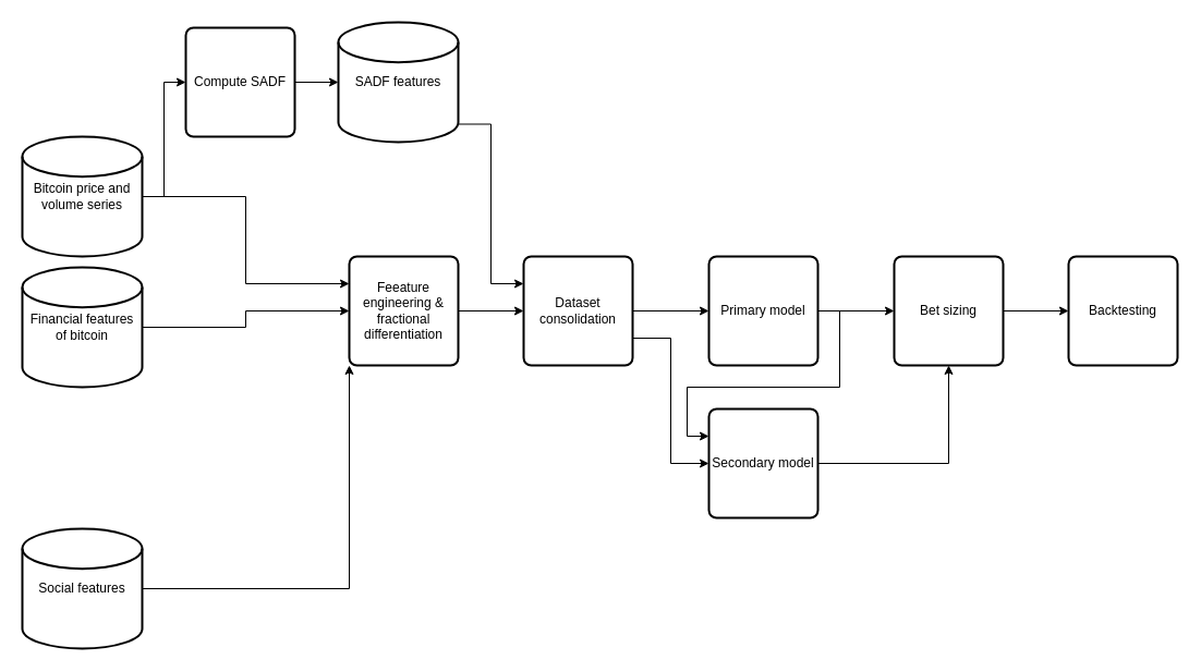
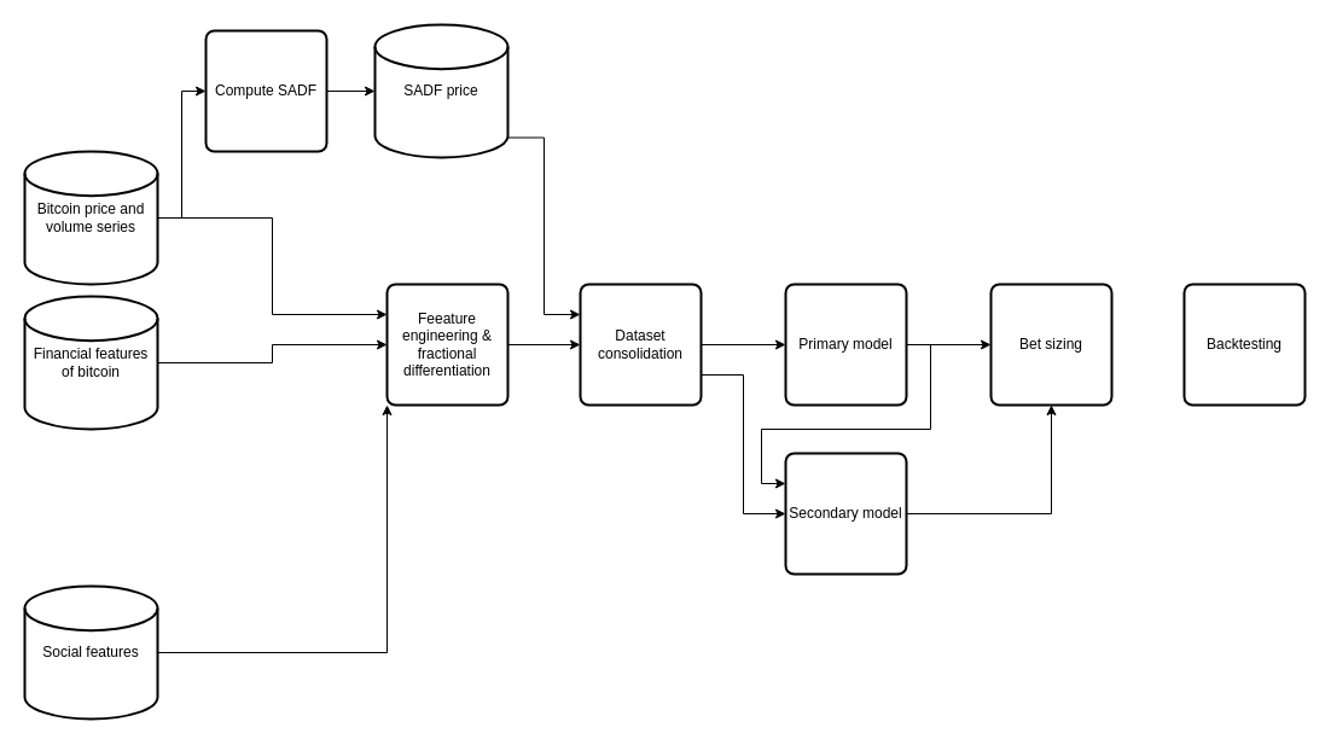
  <mxCell id="0" />
  <mxCell id="1" parent="0" />
  <mxCell id="2" style="edgeStyle=orthogonalEdgeStyle;rounded=0;orthogonalLoop=1;jettySize=auto;html=1;exitX=1;exitY=0.5;exitDx=0;exitDy=0;exitPerimeter=0;entryX=0;entryY=0.5;entryDx=0;entryDy=0;" edge="1" parent="1" source="4" target="12"><mxGeometry relative="1" as="geometry" /></mxCell>
  <mxCell id="3" style="edgeStyle=orthogonalEdgeStyle;rounded=0;orthogonalLoop=1;jettySize=auto;html=1;exitX=1;exitY=0.5;exitDx=0;exitDy=0;exitPerimeter=0;entryX=0;entryY=0.25;entryDx=0;entryDy=0;" edge="1" parent="1" source="4" target="14"><mxGeometry relative="1" as="geometry" /></mxCell>
  <mxCell id="4" value="Bitcoin price and volume series" style="strokeWidth=2;html=1;shape=mxgraph.flowchart.database;whiteSpace=wrap;" vertex="1" parent="1"><mxGeometry x="20" y="125" width="110" height="110" as="geometry" /></mxCell>
  <mxCell id="5" style="edgeStyle=orthogonalEdgeStyle;rounded=0;orthogonalLoop=1;jettySize=auto;html=1;exitX=1;exitY=0.5;exitDx=0;exitDy=0;exitPerimeter=0;" edge="1" parent="1" source="6" target="14"><mxGeometry relative="1" as="geometry" /></mxCell>
  <mxCell id="6" value="Financial features of bitcoin" style="strokeWidth=2;html=1;shape=mxgraph.flowchart.database;whiteSpace=wrap;" vertex="1" parent="1"><mxGeometry x="20" y="245" width="110" height="110" as="geometry" /></mxCell>
  <mxCell id="7" style="edgeStyle=orthogonalEdgeStyle;rounded=0;orthogonalLoop=1;jettySize=auto;html=1;exitX=1;exitY=0.85;exitDx=0;exitDy=0;exitPerimeter=0;entryX=0;entryY=0.25;entryDx=0;entryDy=0;" edge="1" parent="1" source="8" target="17"><mxGeometry relative="1" as="geometry" /></mxCell>
- <mxCell id="8" value="SADF features" style="strokeWidth=2;html=1;shape=mxgraph.flowchart.database;whiteSpace=wrap;" vertex="1" parent="1"><mxGeometry x="310" y="20" width="110" height="110" as="geometry" /></mxCell>
+ <mxCell id="8" value="SADF price" style="strokeWidth=2;html=1;shape=mxgraph.flowchart.database;whiteSpace=wrap;" vertex="1" parent="1"><mxGeometry x="310" y="20" width="110" height="110" as="geometry" /></mxCell>
  <mxCell id="9" style="edgeStyle=orthogonalEdgeStyle;rounded=0;orthogonalLoop=1;jettySize=auto;html=1;exitX=1;exitY=0.5;exitDx=0;exitDy=0;exitPerimeter=0;entryX=0;entryY=1;entryDx=0;entryDy=0;" edge="1" parent="1" source="10" target="14"><mxGeometry relative="1" as="geometry" /></mxCell>
  <mxCell id="10" value="Social features" style="strokeWidth=2;html=1;shape=mxgraph.flowchart.database;whiteSpace=wrap;" vertex="1" parent="1"><mxGeometry x="20" y="485" width="110" height="110" as="geometry" /></mxCell>
  <mxCell id="11" style="edgeStyle=orthogonalEdgeStyle;rounded=0;orthogonalLoop=1;jettySize=auto;html=1;exitX=1;exitY=0.5;exitDx=0;exitDy=0;entryX=0;entryY=0.5;entryDx=0;entryDy=0;entryPerimeter=0;" edge="1" parent="1" source="12" target="8"><mxGeometry relative="1" as="geometry" /></mxCell>
  <mxCell id="12" value="Compute SADF" style="rounded=1;whiteSpace=wrap;html=1;absoluteArcSize=1;arcSize=14;strokeWidth=2;" vertex="1" parent="1"><mxGeometry x="170" y="25" width="100" height="100" as="geometry" /></mxCell>
  <mxCell id="13" style="edgeStyle=orthogonalEdgeStyle;rounded=0;orthogonalLoop=1;jettySize=auto;html=1;exitX=1;exitY=0.5;exitDx=0;exitDy=0;" edge="1" parent="1" source="14" target="17"><mxGeometry relative="1" as="geometry" /></mxCell>
  <mxCell id="14" value="Feeature engineering &amp;amp; fractional differentiation" style="rounded=1;whiteSpace=wrap;html=1;absoluteArcSize=1;arcSize=14;strokeWidth=2;" vertex="1" parent="1"><mxGeometry x="320" y="235" width="100" height="100" as="geometry" /></mxCell>
  <mxCell id="15" style="edgeStyle=orthogonalEdgeStyle;rounded=0;orthogonalLoop=1;jettySize=auto;html=1;exitX=1;exitY=0.5;exitDx=0;exitDy=0;entryX=0;entryY=0.5;entryDx=0;entryDy=0;" edge="1" parent="1" source="17" target="20"><mxGeometry relative="1" as="geometry" /></mxCell>
  <mxCell id="16" style="edgeStyle=orthogonalEdgeStyle;rounded=0;orthogonalLoop=1;jettySize=auto;html=1;exitX=1;exitY=0.75;exitDx=0;exitDy=0;entryX=0;entryY=0.5;entryDx=0;entryDy=0;" edge="1" parent="1" source="17" target="22"><mxGeometry relative="1" as="geometry" /></mxCell>
  <mxCell id="17" value="Dataset consolidation" style="rounded=1;whiteSpace=wrap;html=1;absoluteArcSize=1;arcSize=14;strokeWidth=2;" vertex="1" parent="1"><mxGeometry x="480" y="235" width="100" height="100" as="geometry" /></mxCell>
  <mxCell id="18" style="edgeStyle=orthogonalEdgeStyle;rounded=0;orthogonalLoop=1;jettySize=auto;html=1;exitX=1;exitY=0.5;exitDx=0;exitDy=0;entryX=0;entryY=0.5;entryDx=0;entryDy=0;" edge="1" parent="1" source="20" target="24"><mxGeometry relative="1" as="geometry" /></mxCell>
  <mxCell id="19" style="edgeStyle=orthogonalEdgeStyle;rounded=0;orthogonalLoop=1;jettySize=auto;html=1;exitX=1;exitY=0.5;exitDx=0;exitDy=0;entryX=0;entryY=0.25;entryDx=0;entryDy=0;" edge="1" parent="1" source="20" target="22"><mxGeometry relative="1" as="geometry" /></mxCell>
  <mxCell id="20" value="Primary model" style="rounded=1;whiteSpace=wrap;html=1;absoluteArcSize=1;arcSize=14;strokeWidth=2;" vertex="1" parent="1"><mxGeometry x="650" y="235" width="100" height="100" as="geometry" /></mxCell>
  <mxCell id="21" style="edgeStyle=orthogonalEdgeStyle;rounded=0;orthogonalLoop=1;jettySize=auto;html=1;exitX=1;exitY=0.5;exitDx=0;exitDy=0;" edge="1" parent="1" source="22" target="24"><mxGeometry relative="1" as="geometry" /></mxCell>
  <mxCell id="22" value="Secondary model" style="rounded=1;whiteSpace=wrap;html=1;absoluteArcSize=1;arcSize=14;strokeWidth=2;" vertex="1" parent="1"><mxGeometry x="650" y="375" width="100" height="100" as="geometry" /></mxCell>
- <mxCell id="23" style="edgeStyle=orthogonalEdgeStyle;rounded=0;orthogonalLoop=1;jettySize=auto;html=1;exitX=1;exitY=0.5;exitDx=0;exitDy=0;" edge="1" parent="1" source="24" target="25"><mxGeometry relative="1" as="geometry" /></mxCell>
  <mxCell id="24" value="Bet sizing" style="rounded=1;whiteSpace=wrap;html=1;absoluteArcSize=1;arcSize=14;strokeWidth=2;" vertex="1" parent="1"><mxGeometry x="820" y="235" width="100" height="100" as="geometry" /></mxCell>
  <mxCell id="25" value="Backtesting" style="rounded=1;whiteSpace=wrap;html=1;absoluteArcSize=1;arcSize=14;strokeWidth=2;" vertex="1" parent="1"><mxGeometry x="980" y="235" width="100" height="100" as="geometry" /></mxCell>
